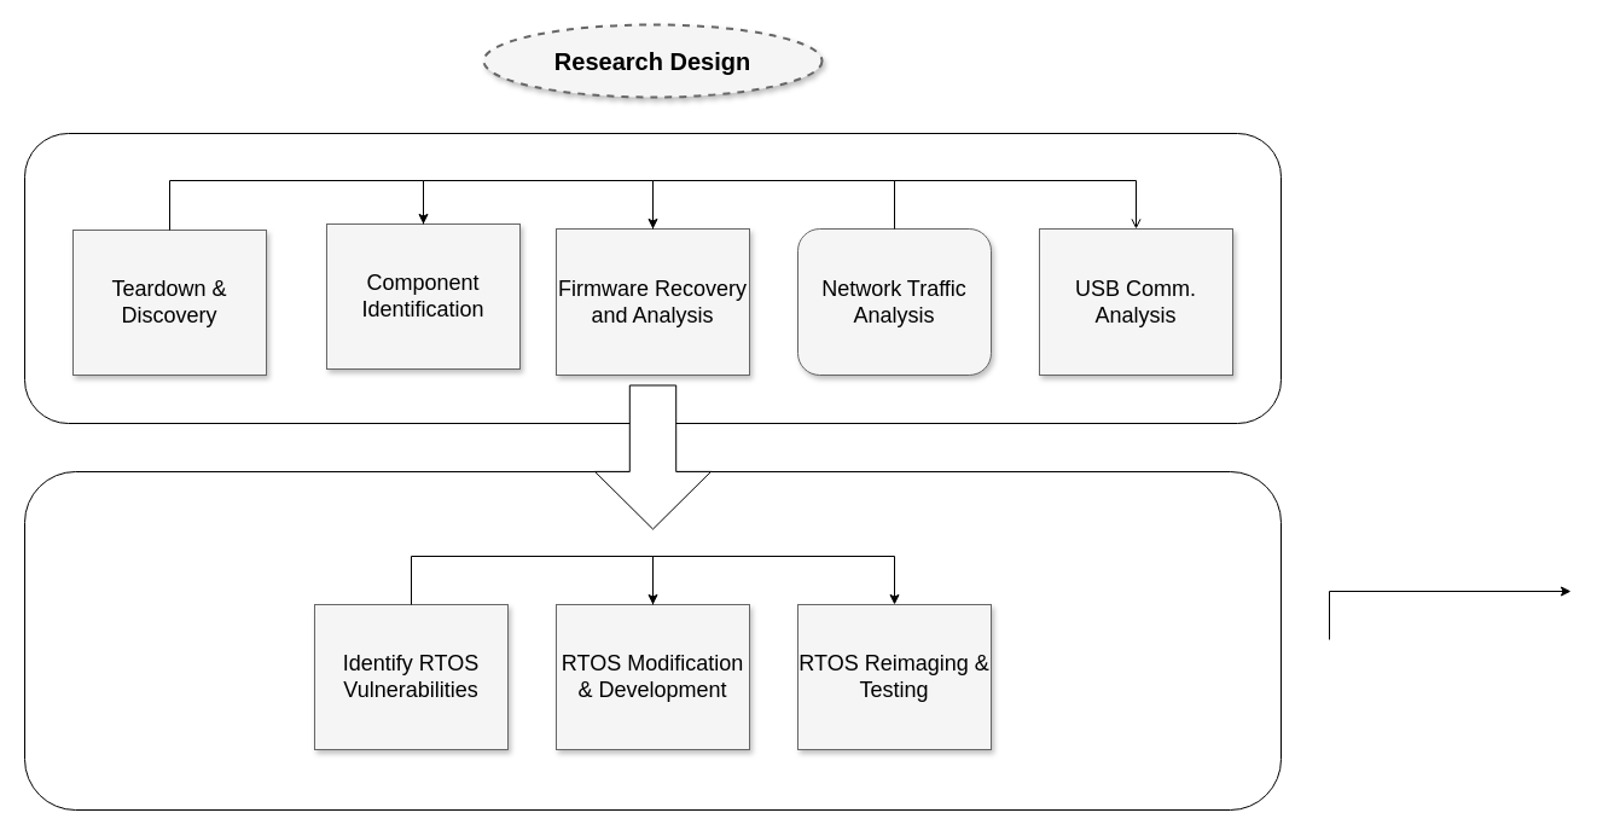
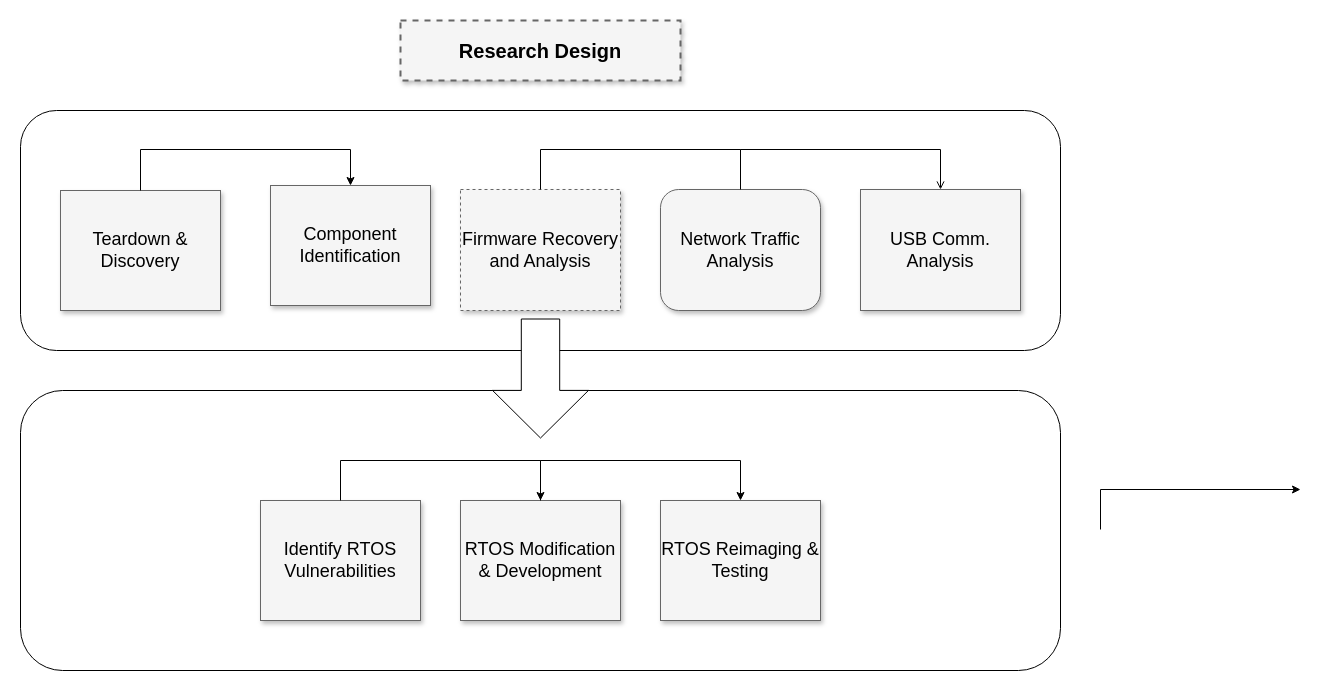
  <mxCell id="0" style=";html=1;" />
  <mxCell id="1" style=";html=1;" parent="0" />
  <mxCell id="2" value="" style="whiteSpace=wrap;html=1;rounded=1;" parent="1" vertex="1"><mxGeometry x="20" y="390" width="1040" height="280" as="geometry" /></mxCell>
  <mxCell id="3" value="" style="whiteSpace=wrap;html=1;rounded=1;" parent="1" vertex="1"><mxGeometry x="20" y="110" width="1040" height="240" as="geometry" /></mxCell>
- <mxCell id="4" value="&lt;b&gt;Research Design&lt;br&gt;&lt;/b&gt;" style="ellipse;whiteSpace=wrap;html=1;shadow=1;fontSize=20;fillColor=#f5f5f5;strokeColor=#666666;strokeWidth=2;dashed=1;" parent="1" vertex="1"><mxGeometry x="400" y="20" width="280" height="60" as="geometry" /></mxCell>
+ <mxCell id="4" value="&lt;b&gt;Research Design&lt;br&gt;&lt;/b&gt;" style="whiteSpace=wrap;html=1;shadow=1;fontSize=20;fillColor=#f5f5f5;strokeColor=#666666;strokeWidth=2;dashed=1;" parent="1" vertex="1"><mxGeometry x="400" y="20" width="280" height="60" as="geometry" /></mxCell>
  <mxCell id="5" value="Teardown &amp;amp; Discovery" style="whiteSpace=wrap;html=1;shadow=1;fontSize=18;fillColor=#f5f5f5;strokeColor=#666666;" parent="1" vertex="1"><mxGeometry x="60" y="190" width="160" height="120" as="geometry" /></mxCell>
  <mxCell id="6" style="edgeStyle=elbowEdgeStyle;rounded=0;html=1;startArrow=none;startFill=0;jettySize=auto;orthogonalLoop=1;fontSize=18;elbow=vertical;exitX=0.5;exitY=0;exitDx=0;exitDy=0;entryX=0.5;entryY=0;entryDx=0;entryDy=0;" parent="1" source="5" target="7" edge="1"><mxGeometry relative="1" as="geometry"><mxPoint x="150" y="149" as="sourcePoint" /><mxPoint x="350" y="149" as="targetPoint" /><Array as="points"><mxPoint x="190" y="149" /></Array></mxGeometry></mxCell>
  <mxCell id="7" value="Component Identification" style="whiteSpace=wrap;html=1;shadow=1;fontSize=18;fillColor=#f5f5f5;strokeColor=#666666;" parent="1" vertex="1"><mxGeometry x="270" y="185" width="160" height="120" as="geometry" /></mxCell>
- <mxCell id="8" value="Firmware Recovery and Analysis" style="whiteSpace=wrap;html=1;shadow=1;fontSize=18;fillColor=#f5f5f5;strokeColor=#666666;" parent="1" vertex="1"><mxGeometry x="460" y="189" width="160" height="121" as="geometry" /></mxCell>
+ <mxCell id="8" value="Firmware Recovery and Analysis" style="whiteSpace=wrap;html=1;shadow=1;fontSize=18;fillColor=#f5f5f5;strokeColor=#666666;dashed=1;" parent="1" vertex="1"><mxGeometry x="460" y="189" width="160" height="121" as="geometry" /></mxCell>
  <mxCell id="9" style="edgeStyle=elbowEdgeStyle;rounded=0;html=1;startArrow=none;startFill=0;jettySize=auto;orthogonalLoop=1;fontSize=18;elbow=vertical;exitX=0.5;exitY=0;exitDx=0;exitDy=0;entryX=0.5;entryY=0;entryDx=0;entryDy=0;endArrow=none;" parent="1" source="8" target="10" edge="1"><mxGeometry relative="1" as="geometry"><mxPoint x="550" y="149" as="sourcePoint" /><mxPoint x="750" y="149" as="targetPoint" /><Array as="points"><mxPoint x="590" y="149" /></Array></mxGeometry></mxCell>
  <mxCell id="10" value="Network Traffic Analysis" style="whiteSpace=wrap;html=1;shadow=1;fontSize=18;fillColor=#f5f5f5;strokeColor=#666666;rounded=1;" parent="1" vertex="1"><mxGeometry x="660" y="189" width="160" height="121" as="geometry" /></mxCell>
- <mxCell id="11" style="edgeStyle=elbowEdgeStyle;rounded=0;html=1;startArrow=none;startFill=0;jettySize=auto;orthogonalLoop=1;fontSize=18;elbow=vertical;exitX=0.5;exitY=0;exitDx=0;exitDy=0;entryX=0.5;entryY=0;entryDx=0;entryDy=0;" parent="1" source="7" target="8" edge="1"><mxGeometry relative="1" as="geometry"><mxPoint x="350" y="189" as="sourcePoint" /><mxPoint x="550" y="189" as="targetPoint" /><Array as="points"><mxPoint x="390" y="149" /></Array></mxGeometry></mxCell>
  <mxCell id="12" value="USB Comm. Analysis" style="whiteSpace=wrap;html=1;shadow=1;fontSize=18;fillColor=#f5f5f5;strokeColor=#666666;" parent="1" vertex="1"><mxGeometry x="860" y="189" width="160" height="121" as="geometry" /></mxCell>
  <mxCell id="13" value="Identify  RTOS Vulnerabilities" style="whiteSpace=wrap;html=1;shadow=1;fontSize=18;fillColor=#f5f5f5;strokeColor=#666666;" parent="1" vertex="1"><mxGeometry x="260" y="500" width="160" height="120" as="geometry" /></mxCell>
  <mxCell id="14" style="edgeStyle=elbowEdgeStyle;rounded=0;html=1;startArrow=none;startFill=0;jettySize=auto;orthogonalLoop=1;fontSize=18;elbow=vertical;exitX=0.5;exitY=0;exitDx=0;exitDy=0;entryX=0.5;entryY=0;entryDx=0;entryDy=0;endArrow=open;" parent="1" source="10" target="12" edge="1"><mxGeometry relative="1" as="geometry"><mxPoint x="750" y="189" as="sourcePoint" /><mxPoint x="950" y="189" as="targetPoint" /><Array as="points"><mxPoint x="790" y="149" /></Array></mxGeometry></mxCell>
  <mxCell id="15" style="edgeStyle=elbowEdgeStyle;rounded=0;html=1;startArrow=none;startFill=0;jettySize=auto;orthogonalLoop=1;fontSize=18;elbow=vertical;exitX=0.5;exitY=0;exitDx=0;exitDy=0;entryX=0.5;entryY=0;entryDx=0;entryDy=0;" parent="1" edge="1"><mxGeometry relative="1" as="geometry"><mxPoint x="1100" y="529" as="sourcePoint" /><mxPoint x="1300" y="489" as="targetPoint" /><Array as="points"><mxPoint x="1140" y="489" /></Array></mxGeometry></mxCell>
  <mxCell id="16" value="" style="shape=singleArrow;whiteSpace=wrap;html=1;arrowWidth=0.4;arrowSize=0.4;rotation=90;" parent="1" vertex="1"><mxGeometry x="480.5" y="330" width="119" height="96" as="geometry" /></mxCell>
  <mxCell id="17" value="RTOS Modification &amp;amp; Development" style="whiteSpace=wrap;html=1;shadow=1;fontSize=18;fillColor=#f5f5f5;strokeColor=#666666;" parent="1" vertex="1"><mxGeometry x="460" y="500" width="160" height="120" as="geometry" /></mxCell>
  <mxCell id="18" value="RTOS Reimaging &amp;amp; Testing" style="whiteSpace=wrap;html=1;shadow=1;fontSize=18;fillColor=#f5f5f5;strokeColor=#666666;" parent="1" vertex="1"><mxGeometry x="660" y="500" width="160" height="120" as="geometry" /></mxCell>
  <mxCell id="19" style="edgeStyle=elbowEdgeStyle;rounded=0;html=1;startArrow=none;startFill=0;jettySize=auto;orthogonalLoop=1;fontSize=18;elbow=vertical;exitX=0.5;exitY=0;exitDx=0;exitDy=0;entryX=0.5;entryY=0;entryDx=0;entryDy=0;" parent="1" edge="1"><mxGeometry relative="1" as="geometry"><mxPoint x="340" y="500" as="sourcePoint" /><mxPoint x="540" y="500" as="targetPoint" /><Array as="points"><mxPoint x="390" y="460" /></Array></mxGeometry></mxCell>
  <mxCell id="20" style="edgeStyle=elbowEdgeStyle;rounded=0;html=1;startArrow=none;startFill=0;jettySize=auto;orthogonalLoop=1;fontSize=18;elbow=vertical;exitX=0.5;exitY=0;exitDx=0;exitDy=0;entryX=0.5;entryY=0;entryDx=0;entryDy=0;" parent="1" edge="1"><mxGeometry relative="1" as="geometry"><mxPoint x="540" y="500" as="sourcePoint" /><mxPoint x="740" y="500" as="targetPoint" /><Array as="points"><mxPoint x="590" y="460" /></Array></mxGeometry></mxCell>
